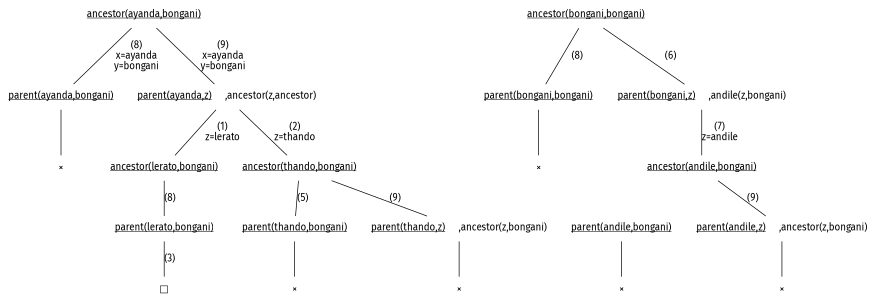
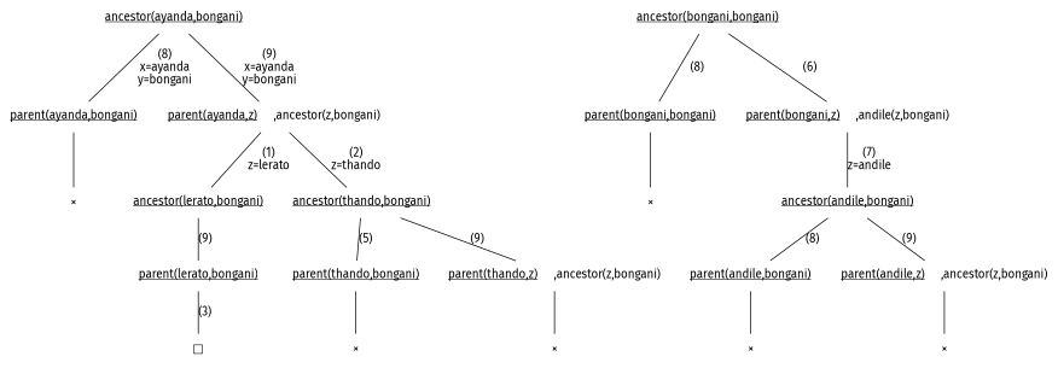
  digraph {
    fontname="Fira Sans"
    splines=FALSE
    node [fontname="Fira Sans" shape=none]
    edge [arrowhead=none fontname="Fira Sans"]
    n1 [label=<<u>ancestor(ayanda,bongani)</u>>]
    n2 [label=<<u>parent(ayanda,bongani)</u>>]
-   n3 [label=<<u>parent(ayanda,z)</u>     ,ancestor(z,ancestor)>]
+   n3 [label=<<u>parent(ayanda,z)</u>     ,ancestor(z,bongani)>]
    n4 [label="×"]
    n5 [label=<<u>ancestor(lerato,bongani)</u>>]
    n6 [label=<<u>ancestor(thando,bongani)</u>>]
    n7 [label=<<u>parent(lerato,bongani)</u>>]
    n8 [label=<<u>parent(thando,bongani)</u>>]
    n9 [label=<<u>parent(thando,z)</u>     ,ancestor(z,bongani)>]
    n10 [label="□"]
    n11 [label=<<u>ancestor(bongani,bongani)</u>>]
    n12 [label=<<u>parent(bongani,bongani)</u>>]
    n13 [label=<<u>parent(bongani,z)</u>     ,andile(z,bongani)>]
    n14 [label="×"]
    n15 [label=<<u>ancestor(andile,bongani)</u>>]
    n16 [label=<<u>parent(andile,bongani)</u>>]
    n17 [label=<<u>parent(andile,z)</u>     ,ancestor(z,bongani)>]
    n18 [label="×"]
    n19 [label="×"]
    n20 [label="×"]
    n21 [label="×"]
    n1 -> n2 [label="(8)\nx=ayanda\ny=bongani"]
    n1 -> n3 [label="(9)\nx=ayanda\ny=bongani"]
    n2 -> n4
    n3 -> n5 [label="(1)\nz=lerato"]
    n3 -> n6 [label="(2)\nz=thando"]
-   n5 -> n7 [label="(8)"]
+   n5 -> n7 [label="(9)"]
    n6 -> n8 [label="(5)"]
    n6 -> n9 [label="(9)"]
    n7 -> n10 [label="(3)"]
    n8 -> n20
    n9 -> n21
    n11 -> n12 [label="(8)"]
    n11 -> n13 [label="(6)"]
    n12 -> n14
    n13 -> n15 [label="(7)\nz=andile"]
+   n15 -> n16 [label="(8)"]
    n15 -> n17 [label="(9)"]
    n16 -> n18
    n17 -> n19
  }
